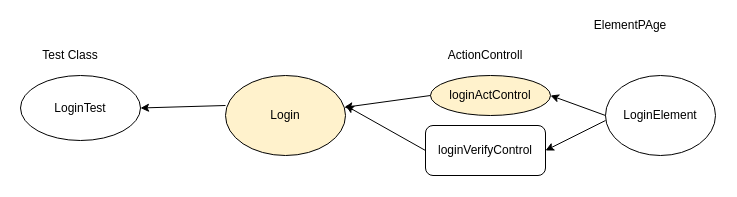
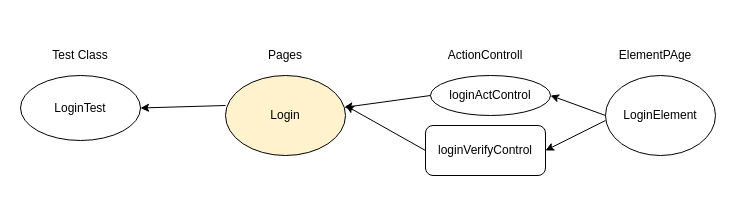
  <mxCell id="0" />
  <mxCell id="1" parent="0" />
- <mxCell id="2" value="Test Class" style="text;html=1;strokeColor=none;fillColor=none;align=center;verticalAlign=middle;whiteSpace=wrap;rounded=0;" vertex="1" parent="1"><mxGeometry x="35" y="45" width="70" height="20" as="geometry" /></mxCell>
+ <mxCell id="2" value="Test Class" style="text;html=1;strokeColor=none;fillColor=none;align=center;verticalAlign=middle;whiteSpace=wrap;rounded=0;" vertex="1" parent="1"><mxGeometry x="45" y="45" width="70" height="20" as="geometry" /></mxCell>
+ <mxCell id="3" value="Pages&lt;br&gt;" style="text;html=1;strokeColor=none;fillColor=none;align=center;verticalAlign=middle;whiteSpace=wrap;rounded=0;" vertex="1" parent="1"><mxGeometry x="235" y="45" width="100" height="20" as="geometry" /></mxCell>
  <mxCell id="4" value="ActionControll&lt;br&gt;" style="text;html=1;strokeColor=none;fillColor=none;align=center;verticalAlign=middle;whiteSpace=wrap;rounded=0;" vertex="1" parent="1"><mxGeometry x="435" y="20" width="100" height="70" as="geometry" /></mxCell>
- <mxCell id="5" value="ElementPAge&lt;br&gt;" style="text;html=1;strokeColor=none;fillColor=none;align=center;verticalAlign=middle;whiteSpace=wrap;rounded=0;" vertex="1" parent="1"><mxGeometry x="590" y="15" width="80" height="20" as="geometry" /></mxCell>
+ <mxCell id="5" value="ElementPAge&lt;br&gt;" style="text;html=1;strokeColor=none;fillColor=none;align=center;verticalAlign=middle;whiteSpace=wrap;rounded=0;" vertex="1" parent="1"><mxGeometry x="615" y="45" width="80" height="20" as="geometry" /></mxCell>
  <mxCell id="6" value="LoginElement&lt;br&gt;" style="ellipse;whiteSpace=wrap;html=1;" vertex="1" parent="1"><mxGeometry x="605" y="75" width="110" height="80" as="geometry" /></mxCell>
- <mxCell id="7" value="loginActControl" style="ellipse;whiteSpace=wrap;html=1;fillColor=#fff2cc;" vertex="1" parent="1"><mxGeometry x="430" y="75" width="120" height="40" as="geometry" /></mxCell>
+ <mxCell id="7" value="loginActControl" style="ellipse;whiteSpace=wrap;html=1;" vertex="1" parent="1"><mxGeometry x="430" y="75" width="120" height="40" as="geometry" /></mxCell>
  <mxCell id="8" value="loginVerifyControl" style="whiteSpace=wrap;html=1;rounded=1;" vertex="1" parent="1"><mxGeometry x="425" y="125" width="120" height="50" as="geometry" /></mxCell>
  <mxCell id="9" value="Login" style="ellipse;whiteSpace=wrap;html=1;fillColor=#fff2cc;" vertex="1" parent="1"><mxGeometry x="225" y="75" width="120" height="80" as="geometry" /></mxCell>
  <mxCell id="10" value="LoginTest&lt;br&gt;" style="ellipse;whiteSpace=wrap;html=1;" vertex="1" parent="1"><mxGeometry x="20" y="75" width="120" height="65" as="geometry" /></mxCell>
  <mxCell id="11" value="" style="endArrow=classic;html=1;entryX=1;entryY=0.5;entryDx=0;entryDy=0;" edge="1" parent="1" target="7"><mxGeometry width="50" height="50" relative="1" as="geometry"><mxPoint x="605" y="115" as="sourcePoint" /><mxPoint x="655" y="65" as="targetPoint" /></mxGeometry></mxCell>
  <mxCell id="12" value="" style="endArrow=classic;html=1;" edge="1" parent="1" target="9"><mxGeometry width="50" height="50" relative="1" as="geometry"><mxPoint x="430" y="95" as="sourcePoint" /><mxPoint x="480" y="45" as="targetPoint" /></mxGeometry></mxCell>
  <mxCell id="13" value="" style="endArrow=classic;html=1;exitX=0;exitY=0.5;exitDx=0;exitDy=0;" edge="1" parent="1" source="8"><mxGeometry width="50" height="50" relative="1" as="geometry"><mxPoint x="415" y="155" as="sourcePoint" /><mxPoint x="345" y="105" as="targetPoint" /></mxGeometry></mxCell>
  <mxCell id="14" value="" style="endArrow=classic;html=1;entryX=1;entryY=0.5;entryDx=0;entryDy=0;" edge="1" parent="1" target="10"><mxGeometry width="50" height="50" relative="1" as="geometry"><mxPoint x="225" y="105" as="sourcePoint" /><mxPoint x="275" y="55" as="targetPoint" /></mxGeometry></mxCell>
  <mxCell id="15" value="" style="endArrow=classic;html=1;entryX=1;entryY=0.5;entryDx=0;entryDy=0;" edge="1" parent="1" target="8"><mxGeometry width="50" height="50" relative="1" as="geometry"><mxPoint x="605" y="120" as="sourcePoint" /><mxPoint x="655" y="70" as="targetPoint" /></mxGeometry></mxCell>
